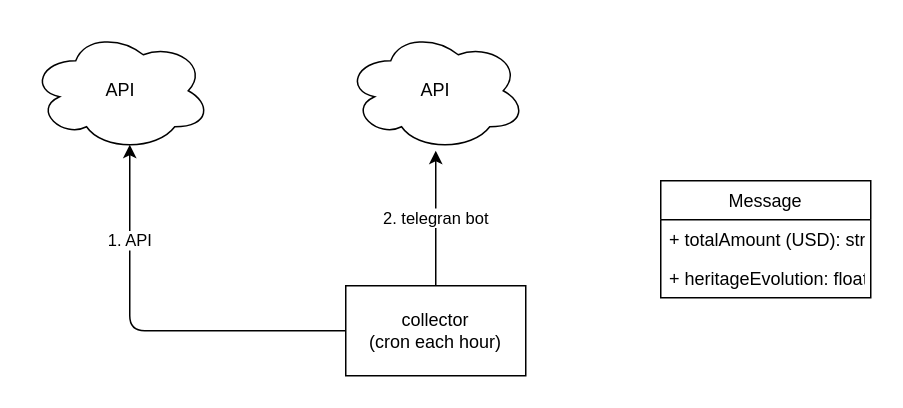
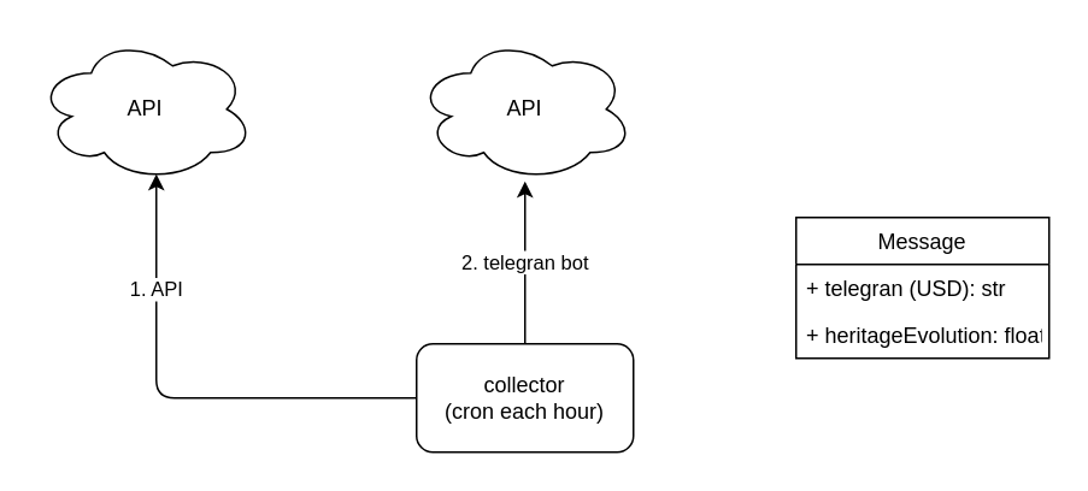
  <mxCell id="0" />
  <mxCell id="1" parent="0" />
  <mxCell id="2" value="2. telegran bot" style="edgeStyle=none;html=1;" parent="1" source="4" target="6" edge="1"><mxGeometry relative="1" as="geometry"><mxPoint x="290" y="100" as="targetPoint" /></mxGeometry></mxCell>
  <mxCell id="3" value="1. API" style="edgeStyle=none;html=1;entryX=0.55;entryY=0.95;entryDx=0;entryDy=0;entryPerimeter=0;" parent="1" source="4" target="5" edge="1"><mxGeometry x="0.522" relative="1" as="geometry"><Array as="points"><mxPoint x="86" y="220" /></Array><mxPoint as="offset" /></mxGeometry></mxCell>
- <mxCell id="4" value="collector&lt;br&gt;(cron each hour)" style="whiteSpace=wrap;html=1;rounded=0;" parent="1" vertex="1"><mxGeometry x="230" y="190" width="120" height="60" as="geometry" /></mxCell>
+ <mxCell id="4" value="collector&lt;br&gt;(cron each hour)" style="rounded=1;whiteSpace=wrap;html=1;" parent="1" vertex="1"><mxGeometry x="230" y="190" width="120" height="60" as="geometry" /></mxCell>
  <mxCell id="5" value="API" style="ellipse;shape=cloud;whiteSpace=wrap;html=1;" parent="1" vertex="1"><mxGeometry x="20" y="20" width="120" height="80" as="geometry" /></mxCell>
  <mxCell id="6" value="API" style="ellipse;shape=cloud;whiteSpace=wrap;html=1;" vertex="1" parent="1"><mxGeometry x="230" y="20" width="120" height="80" as="geometry" /></mxCell>
  <mxCell id="7" value="Message" style="swimlane;fontStyle=0;childLayout=stackLayout;horizontal=1;startSize=26;fillColor=none;horizontalStack=0;resizeParent=1;resizeParentMax=0;resizeLast=0;collapsible=1;marginBottom=0;" vertex="1" parent="1"><mxGeometry x="440" y="120" width="140" height="78" as="geometry" /></mxCell>
- <mxCell id="8" value="+ totalAmount (USD): str" style="text;strokeColor=none;fillColor=none;align=left;verticalAlign=top;spacingLeft=4;spacingRight=4;overflow=hidden;rotatable=0;points=[[0,0.5],[1,0.5]];portConstraint=eastwest;" vertex="1" parent="7"><mxGeometry y="26" width="140" height="26" as="geometry" /></mxCell>
+ <mxCell id="8" value="+ telegran (USD): str" style="text;strokeColor=none;fillColor=none;align=left;verticalAlign=top;spacingLeft=4;spacingRight=4;overflow=hidden;rotatable=0;points=[[0,0.5],[1,0.5]];portConstraint=eastwest;" vertex="1" parent="7"><mxGeometry y="26" width="140" height="26" as="geometry" /></mxCell>
  <mxCell id="9" value="+ heritageEvolution: float" style="text;strokeColor=none;fillColor=none;align=left;verticalAlign=top;spacingLeft=4;spacingRight=4;overflow=hidden;rotatable=0;points=[[0,0.5],[1,0.5]];portConstraint=eastwest;" vertex="1" parent="7"><mxGeometry y="52" width="140" height="26" as="geometry" /></mxCell>
